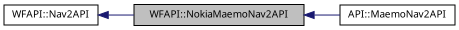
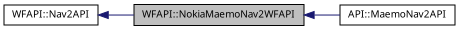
  digraph {
    rankdir=LR
    node [color=black fillcolor=white fontname="FreeSans.ttf" fontsize=10 shape=record style=filled]
    edge [color=midnightblue dir=back fontname="FreeSans.ttf" fontsize=10 labelfontname="FreeSans.ttf" labelfontsize=10 style=solid]
-   n1 [fillcolor=grey75 fontcolor=black height=0.2 label="WFAPI::NokiaMaemoNav2API" width=0.4]
+   n1 [fillcolor=grey75 fontcolor=black height=0.2 label="WFAPI::NokiaMaemoNav2WFAPI" width=0.4]
    n2 [height=0.2 label="API::MaemoNav2API" width=0.4]
    n3 [height=0.2 label="WFAPI::Nav2API" width=0.4]
    n1 -> n2
    n3 -> n1
  }
